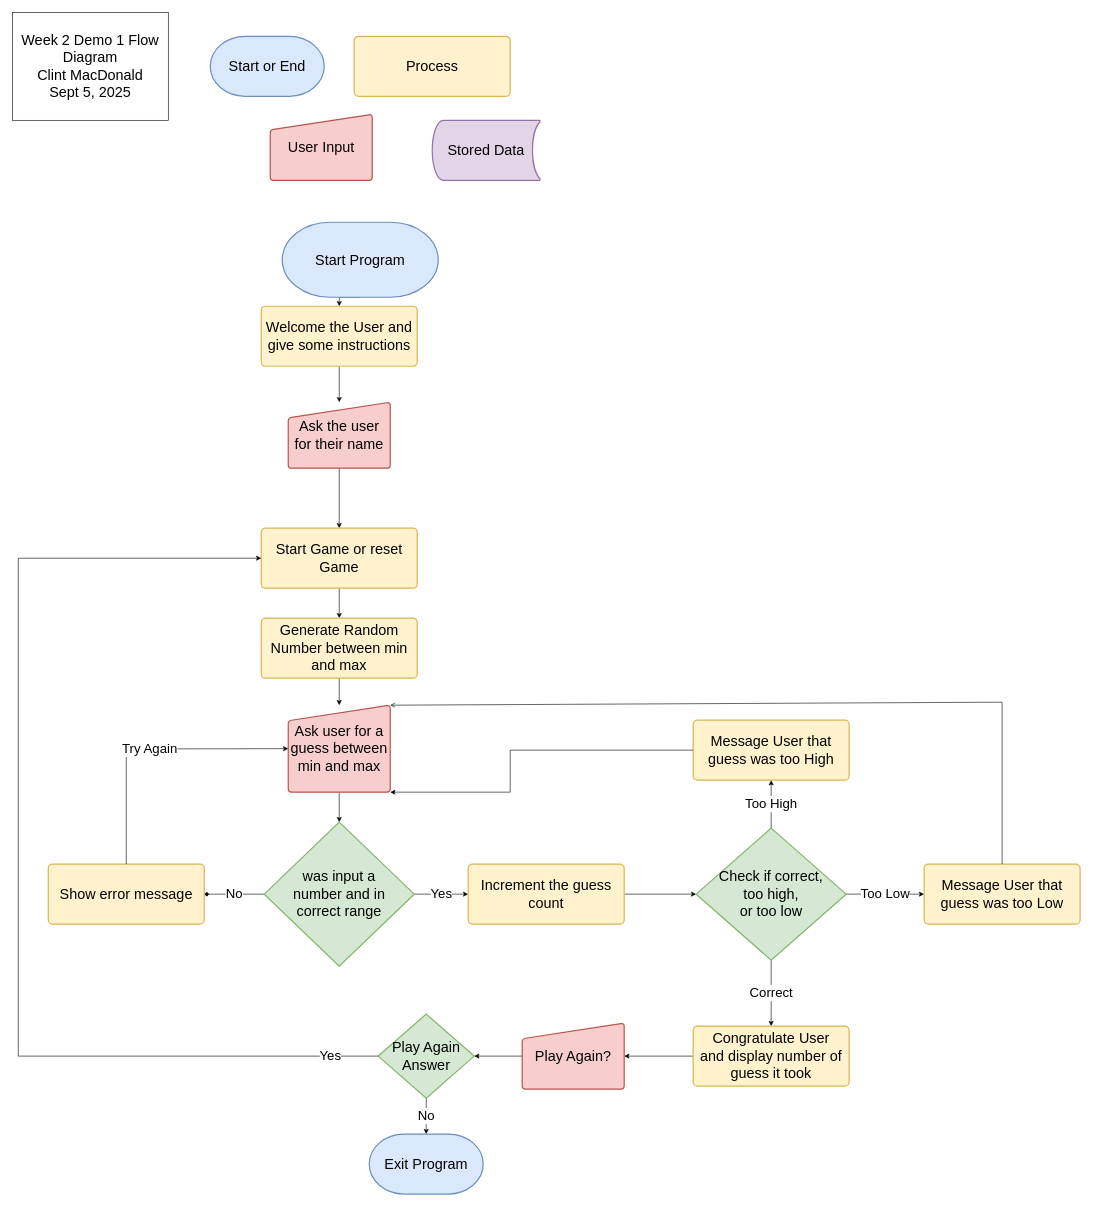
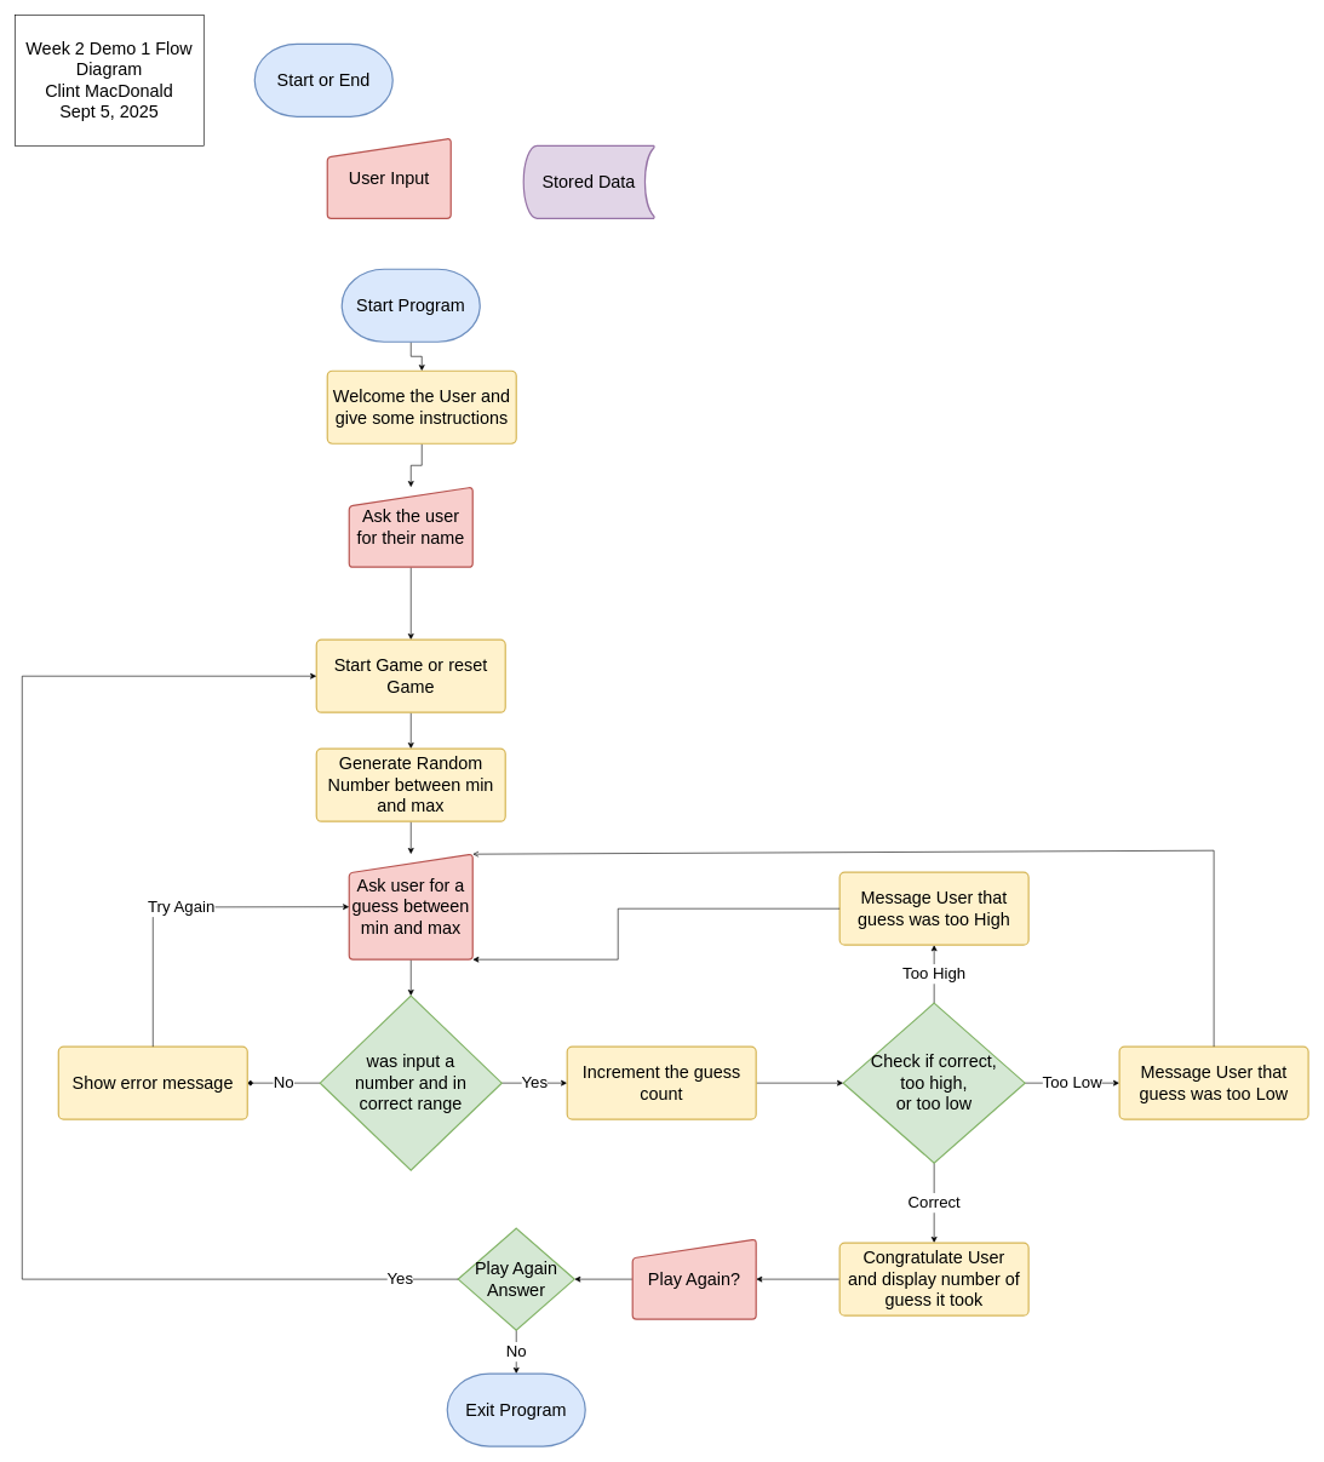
  <mxCell id="0" />
  <mxCell id="1" parent="0" />
  <mxCell id="2" value="Start or End" style="strokeWidth=2;html=1;shape=mxgraph.flowchart.terminator;whiteSpace=wrap;fillColor=#dae8fc;strokeColor=#6c8ebf;fontSize=24;" vertex="1" parent="1"><mxGeometry x="350" y="60" width="190" height="100" as="geometry" /></mxCell>
- <mxCell id="3" value="Process" style="rounded=1;whiteSpace=wrap;html=1;absoluteArcSize=1;arcSize=14;strokeWidth=2;fontSize=24;fillColor=#fff2cc;strokeColor=#d6b656;" vertex="1" parent="1"><mxGeometry x="590" y="60" width="260" height="100" as="geometry" /></mxCell>
  <mxCell id="4" value="User Input" style="html=1;strokeWidth=2;shape=manualInput;whiteSpace=wrap;rounded=1;size=26;arcSize=11;fontSize=24;fillColor=#f8cecc;strokeColor=#b85450;" vertex="1" parent="1"><mxGeometry x="450" y="190" width="170" height="110" as="geometry" /></mxCell>
  <mxCell id="5" value="Stored Data" style="strokeWidth=2;html=1;shape=mxgraph.flowchart.stored_data;whiteSpace=wrap;fontSize=24;fillColor=#e1d5e7;strokeColor=#9673a6;" vertex="1" parent="1"><mxGeometry x="720" y="200" width="180" height="100" as="geometry" /></mxCell>
  <mxCell id="6" value="Week 2 Demo 1 Flow Diagram&lt;br&gt;Clint MacDonald&lt;br&gt;Sept 5, 2025" style="rounded=0;whiteSpace=wrap;html=1;fontSize=24;" vertex="1" parent="1"><mxGeometry x="20" y="20" width="260" height="180" as="geometry" /></mxCell>
  <mxCell id="7" value="" style="edgeStyle=orthogonalEdgeStyle;rounded=0;orthogonalLoop=1;jettySize=auto;html=1;exitX=0.5;exitY=1;exitDx=0;exitDy=0;exitPerimeter=0;entryX=0.5;entryY=0;entryDx=0;entryDy=0;" edge="1" parent="1" source="8" target="10"><mxGeometry relative="1" as="geometry"><mxPoint x="890" y="390" as="sourcePoint" /><mxPoint x="930" y="570" as="targetPoint" /></mxGeometry></mxCell>
- <mxCell id="8" value="Start Program" style="strokeWidth=2;html=1;shape=mxgraph.flowchart.terminator;whiteSpace=wrap;fillColor=#dae8fc;strokeColor=#6c8ebf;fontSize=24;" vertex="1" parent="1"><mxGeometry x="470" y="370" width="260" height="125" as="geometry" /></mxCell>
+ <mxCell id="8" value="Start Program" style="strokeWidth=2;html=1;shape=mxgraph.flowchart.terminator;whiteSpace=wrap;fillColor=#dae8fc;strokeColor=#6c8ebf;fontSize=24;" vertex="1" parent="1"><mxGeometry x="470" y="370" width="190" height="100" as="geometry" /></mxCell>
  <mxCell id="9" value="" style="edgeStyle=orthogonalEdgeStyle;rounded=0;orthogonalLoop=1;jettySize=auto;html=1;" edge="1" parent="1" source="10" target="12"><mxGeometry relative="1" as="geometry" /></mxCell>
- <mxCell id="10" value="Welcome the User and give some instructions" style="rounded=1;whiteSpace=wrap;html=1;absoluteArcSize=1;arcSize=14;strokeWidth=2;fontSize=24;fillColor=#fff2cc;strokeColor=#d6b656;" vertex="1" parent="1"><mxGeometry x="435" y="510" width="260" height="100" as="geometry" /></mxCell>
+ <mxCell id="10" value="Welcome the User and give some instructions" style="rounded=1;whiteSpace=wrap;html=1;absoluteArcSize=1;arcSize=14;strokeWidth=2;fontSize=24;fillColor=#fff2cc;strokeColor=#d6b656;" vertex="1" parent="1"><mxGeometry x="450" y="510" width="260" height="100" as="geometry" /></mxCell>
  <mxCell id="11" value="" style="edgeStyle=orthogonalEdgeStyle;rounded=0;orthogonalLoop=1;jettySize=auto;html=1;" edge="1" parent="1" source="12" target="14"><mxGeometry relative="1" as="geometry" /></mxCell>
  <mxCell id="12" value="Ask the user for their name" style="html=1;strokeWidth=2;shape=manualInput;whiteSpace=wrap;rounded=1;size=26;arcSize=11;fontSize=24;fillColor=#f8cecc;strokeColor=#b85450;" vertex="1" parent="1"><mxGeometry x="480" y="670" width="170" height="110" as="geometry" /></mxCell>
  <mxCell id="13" value="" style="edgeStyle=orthogonalEdgeStyle;rounded=0;orthogonalLoop=1;jettySize=auto;html=1;" edge="1" parent="1" source="14" target="16"><mxGeometry relative="1" as="geometry" /></mxCell>
  <mxCell id="14" value="Start Game or reset Game" style="rounded=1;whiteSpace=wrap;html=1;absoluteArcSize=1;arcSize=14;strokeWidth=2;fontSize=24;fillColor=#fff2cc;strokeColor=#d6b656;" vertex="1" parent="1"><mxGeometry x="435" y="880" width="260" height="100" as="geometry" /></mxCell>
  <mxCell id="15" value="" style="edgeStyle=orthogonalEdgeStyle;rounded=0;orthogonalLoop=1;jettySize=auto;html=1;" edge="1" parent="1" source="16" target="18"><mxGeometry relative="1" as="geometry" /></mxCell>
  <mxCell id="16" value="Generate Random Number between min and max" style="rounded=1;whiteSpace=wrap;html=1;absoluteArcSize=1;arcSize=14;strokeWidth=2;fontSize=24;fillColor=#fff2cc;strokeColor=#d6b656;" vertex="1" parent="1"><mxGeometry x="435" y="1030" width="260" height="100" as="geometry" /></mxCell>
  <mxCell id="17" value="" style="edgeStyle=orthogonalEdgeStyle;rounded=0;orthogonalLoop=1;jettySize=auto;html=1;" edge="1" parent="1" source="18" target="21"><mxGeometry relative="1" as="geometry" /></mxCell>
  <mxCell id="18" value="Ask user for a guess between min and max" style="html=1;strokeWidth=2;shape=manualInput;whiteSpace=wrap;rounded=1;size=26;arcSize=11;fontSize=24;fillColor=#f8cecc;strokeColor=#b85450;" vertex="1" parent="1"><mxGeometry x="480" y="1175" width="170" height="145" as="geometry" /></mxCell>
  <mxCell id="19" value="No" style="edgeStyle=orthogonalEdgeStyle;rounded=0;orthogonalLoop=1;jettySize=auto;html=1;fontSize=22;endArrow=diamond;" edge="1" parent="1" source="21" target="22"><mxGeometry relative="1" as="geometry" /></mxCell>
  <mxCell id="20" value="Yes" style="edgeStyle=orthogonalEdgeStyle;rounded=0;orthogonalLoop=1;jettySize=auto;html=1;fontSize=22;" edge="1" parent="1" source="21" target="24"><mxGeometry relative="1" as="geometry" /></mxCell>
  <mxCell id="21" value="was input a&lt;br&gt;number and in&lt;br&gt;correct range" style="strokeWidth=2;html=1;shape=mxgraph.flowchart.decision;whiteSpace=wrap;fillColor=#d5e8d4;strokeColor=#82b366;fontSize=24;" vertex="1" parent="1"><mxGeometry x="440" y="1370" width="250" height="240" as="geometry" /></mxCell>
  <mxCell id="22" value="Show error message" style="rounded=1;whiteSpace=wrap;html=1;absoluteArcSize=1;arcSize=14;strokeWidth=2;fontSize=24;fillColor=#fff2cc;strokeColor=#d6b656;" vertex="1" parent="1"><mxGeometry x="80" y="1440" width="260" height="100" as="geometry" /></mxCell>
  <mxCell id="23" value="" style="edgeStyle=orthogonalEdgeStyle;rounded=0;orthogonalLoop=1;jettySize=auto;html=1;" edge="1" parent="1" source="24" target="29"><mxGeometry relative="1" as="geometry" /></mxCell>
  <mxCell id="24" value="Increment the guess count" style="rounded=1;whiteSpace=wrap;html=1;absoluteArcSize=1;arcSize=14;strokeWidth=2;fontSize=24;fillColor=#fff2cc;strokeColor=#d6b656;" vertex="1" parent="1"><mxGeometry x="780" y="1440" width="260" height="100" as="geometry" /></mxCell>
  <mxCell id="25" value="Try Again" style="endArrow=classic;html=1;rounded=0;exitX=0.5;exitY=0;exitDx=0;exitDy=0;entryX=0;entryY=0.5;entryDx=0;entryDy=0;fontSize=22;" edge="1" parent="1" source="22" target="18"><mxGeometry width="50" height="50" relative="1" as="geometry"><mxPoint x="460" y="1570" as="sourcePoint" /><mxPoint x="510" y="1520" as="targetPoint" /><Array as="points"><mxPoint x="210" y="1248" /></Array></mxGeometry></mxCell>
  <mxCell id="26" value="Too Low" style="edgeStyle=orthogonalEdgeStyle;rounded=0;orthogonalLoop=1;jettySize=auto;html=1;fontSize=22;" edge="1" parent="1" source="29" target="31"><mxGeometry relative="1" as="geometry" /></mxCell>
  <mxCell id="27" value="Too High" style="edgeStyle=orthogonalEdgeStyle;rounded=0;orthogonalLoop=1;jettySize=auto;html=1;fontSize=22;" edge="1" parent="1" source="29" target="30"><mxGeometry relative="1" as="geometry" /></mxCell>
  <mxCell id="28" value="Correct" style="edgeStyle=orthogonalEdgeStyle;rounded=0;orthogonalLoop=1;jettySize=auto;html=1;fontSize=22;" edge="1" parent="1" source="29" target="33"><mxGeometry relative="1" as="geometry" /></mxCell>
  <mxCell id="29" value="Check if correct,&lt;br&gt;too high,&lt;br&gt;or too low" style="strokeWidth=2;html=1;shape=mxgraph.flowchart.decision;whiteSpace=wrap;fillColor=#d5e8d4;strokeColor=#82b366;fontSize=24;" vertex="1" parent="1"><mxGeometry x="1160" y="1380" width="250" height="220" as="geometry" /></mxCell>
  <mxCell id="30" value="Message User that guess was too High" style="rounded=1;whiteSpace=wrap;html=1;absoluteArcSize=1;arcSize=14;strokeWidth=2;fontSize=24;fillColor=#fff2cc;strokeColor=#d6b656;" vertex="1" parent="1"><mxGeometry x="1155" y="1200" width="260" height="100" as="geometry" /></mxCell>
  <mxCell id="31" value="Message User that guess was too Low" style="rounded=1;whiteSpace=wrap;html=1;absoluteArcSize=1;arcSize=14;strokeWidth=2;fontSize=24;fillColor=#fff2cc;strokeColor=#d6b656;" vertex="1" parent="1"><mxGeometry x="1540" y="1440" width="260" height="100" as="geometry" /></mxCell>
  <mxCell id="32" value="" style="edgeStyle=orthogonalEdgeStyle;rounded=0;orthogonalLoop=1;jettySize=auto;html=1;" edge="1" parent="1" source="33" target="37"><mxGeometry relative="1" as="geometry" /></mxCell>
  <mxCell id="33" value="Congratulate User&lt;br&gt;and display number of guess it took" style="rounded=1;whiteSpace=wrap;html=1;absoluteArcSize=1;arcSize=14;strokeWidth=2;fontSize=24;fillColor=#fff2cc;strokeColor=#d6b656;" vertex="1" parent="1"><mxGeometry x="1155" y="1710" width="260" height="100" as="geometry" /></mxCell>
  <mxCell id="34" value="" style="endArrow=classic;html=1;rounded=0;exitX=0;exitY=0.5;exitDx=0;exitDy=0;entryX=1;entryY=1;entryDx=0;entryDy=0;" edge="1" parent="1" source="30" target="18"><mxGeometry width="50" height="50" relative="1" as="geometry"><mxPoint x="1010" y="1140" as="sourcePoint" /><mxPoint x="1060" y="1090" as="targetPoint" /><Array as="points"><mxPoint x="850" y="1250" /><mxPoint x="850" y="1320" /></Array></mxGeometry></mxCell>
  <mxCell id="35" value="" style="endArrow=open;html=1;rounded=0;exitX=0.5;exitY=0;exitDx=0;exitDy=0;entryX=1;entryY=0;entryDx=0;entryDy=0;" edge="1" parent="1" source="31" target="18"><mxGeometry width="50" height="50" relative="1" as="geometry"><mxPoint x="1010" y="1140" as="sourcePoint" /><mxPoint x="1060" y="1090" as="targetPoint" /><Array as="points"><mxPoint x="1670" y="1170" /></Array></mxGeometry></mxCell>
  <mxCell id="36" value="" style="edgeStyle=orthogonalEdgeStyle;rounded=0;orthogonalLoop=1;jettySize=auto;html=1;" edge="1" parent="1" source="37" target="39"><mxGeometry relative="1" as="geometry" /></mxCell>
  <mxCell id="37" value="Play Again?" style="html=1;strokeWidth=2;shape=manualInput;whiteSpace=wrap;rounded=1;size=26;arcSize=11;fontSize=24;fillColor=#f8cecc;strokeColor=#b85450;" vertex="1" parent="1"><mxGeometry x="870" y="1705" width="170" height="110" as="geometry" /></mxCell>
  <mxCell id="38" value="No" style="edgeStyle=orthogonalEdgeStyle;rounded=0;orthogonalLoop=1;jettySize=auto;html=1;fontSize=22;" edge="1" parent="1" source="39" target="40"><mxGeometry relative="1" as="geometry" /></mxCell>
  <mxCell id="39" value="Play Again Answer" style="strokeWidth=2;html=1;shape=mxgraph.flowchart.decision;whiteSpace=wrap;fillColor=#d5e8d4;strokeColor=#82b366;fontSize=24;" vertex="1" parent="1"><mxGeometry x="630" y="1690" width="160" height="140" as="geometry" /></mxCell>
  <mxCell id="40" value="Exit Program" style="strokeWidth=2;html=1;shape=mxgraph.flowchart.terminator;whiteSpace=wrap;fillColor=#dae8fc;strokeColor=#6c8ebf;fontSize=24;" vertex="1" parent="1"><mxGeometry x="615" y="1890" width="190" height="100" as="geometry" /></mxCell>
  <mxCell id="41" value="Yes" style="endArrow=classic;html=1;rounded=0;exitX=0;exitY=0.5;exitDx=0;exitDy=0;exitPerimeter=0;entryX=0;entryY=0.5;entryDx=0;entryDy=0;fontSize=22;" edge="1" parent="1" source="39" target="14"><mxGeometry x="-0.913" width="50" height="50" relative="1" as="geometry"><mxPoint x="610" y="1340" as="sourcePoint" /><mxPoint x="660" y="1290" as="targetPoint" /><Array as="points"><mxPoint x="30" y="1760" /><mxPoint x="30" y="930" /></Array><mxPoint as="offset" /></mxGeometry></mxCell>
